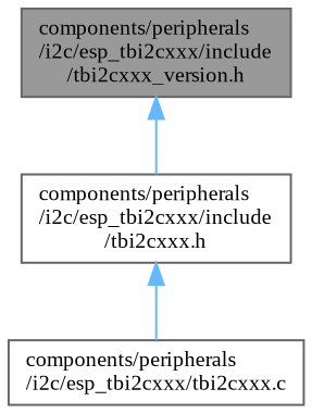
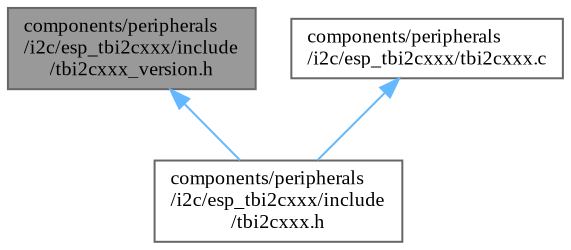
  digraph {
    fontname="Liberation Serif"
    node [color=grey40 fillcolor=white fontname="Liberation Serif" fontsize=10 shape=box style=filled]
    edge [color=steelblue1 dir=back fontname="Liberation Serif" fontsize=10 labelfontname=Helvetica labelfontsize=10 style=solid]
    n1 [color=gray40 fillcolor=grey60 fontcolor=black height=0.2 label="components/peripherals\l/i2c/esp_tbi2cxxx/include\l/tbi2cxxx_version.h" width=0.4]
    n2 [height=0.2 label="components/peripherals\l/i2c/esp_tbi2cxxx/include\l/tbi2cxxx.h" width=0.4]
    n3 [height=0.2 label="components/peripherals\l/i2c/esp_tbi2cxxx/tbi2cxxx.c" width=0.4]
    n1 -> n2
-   n2 -> n3
+   n3 -> n2
  }
